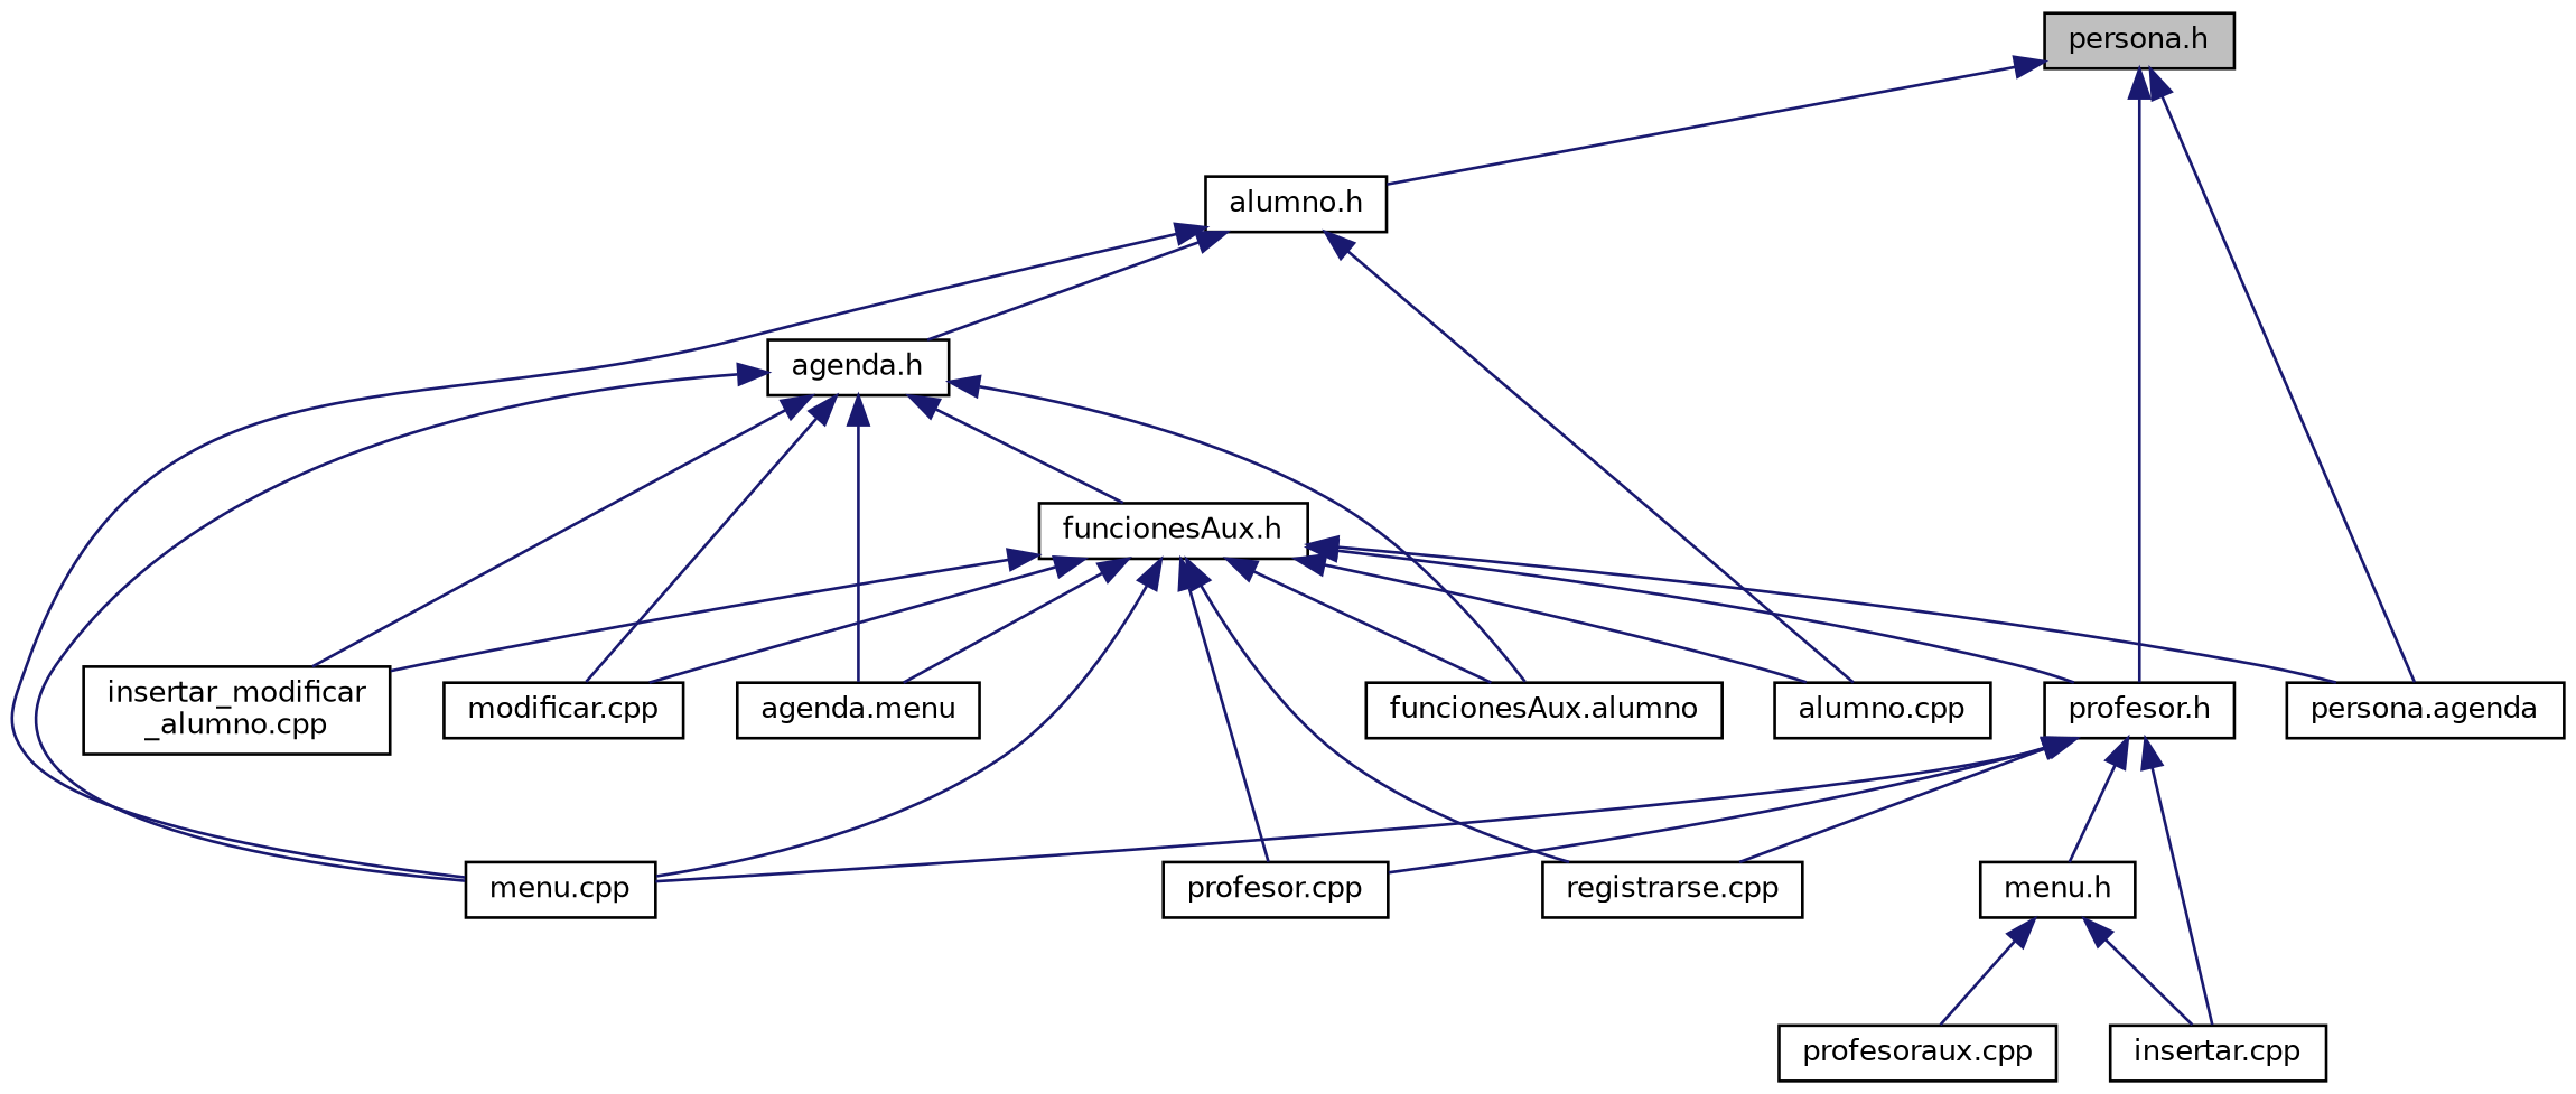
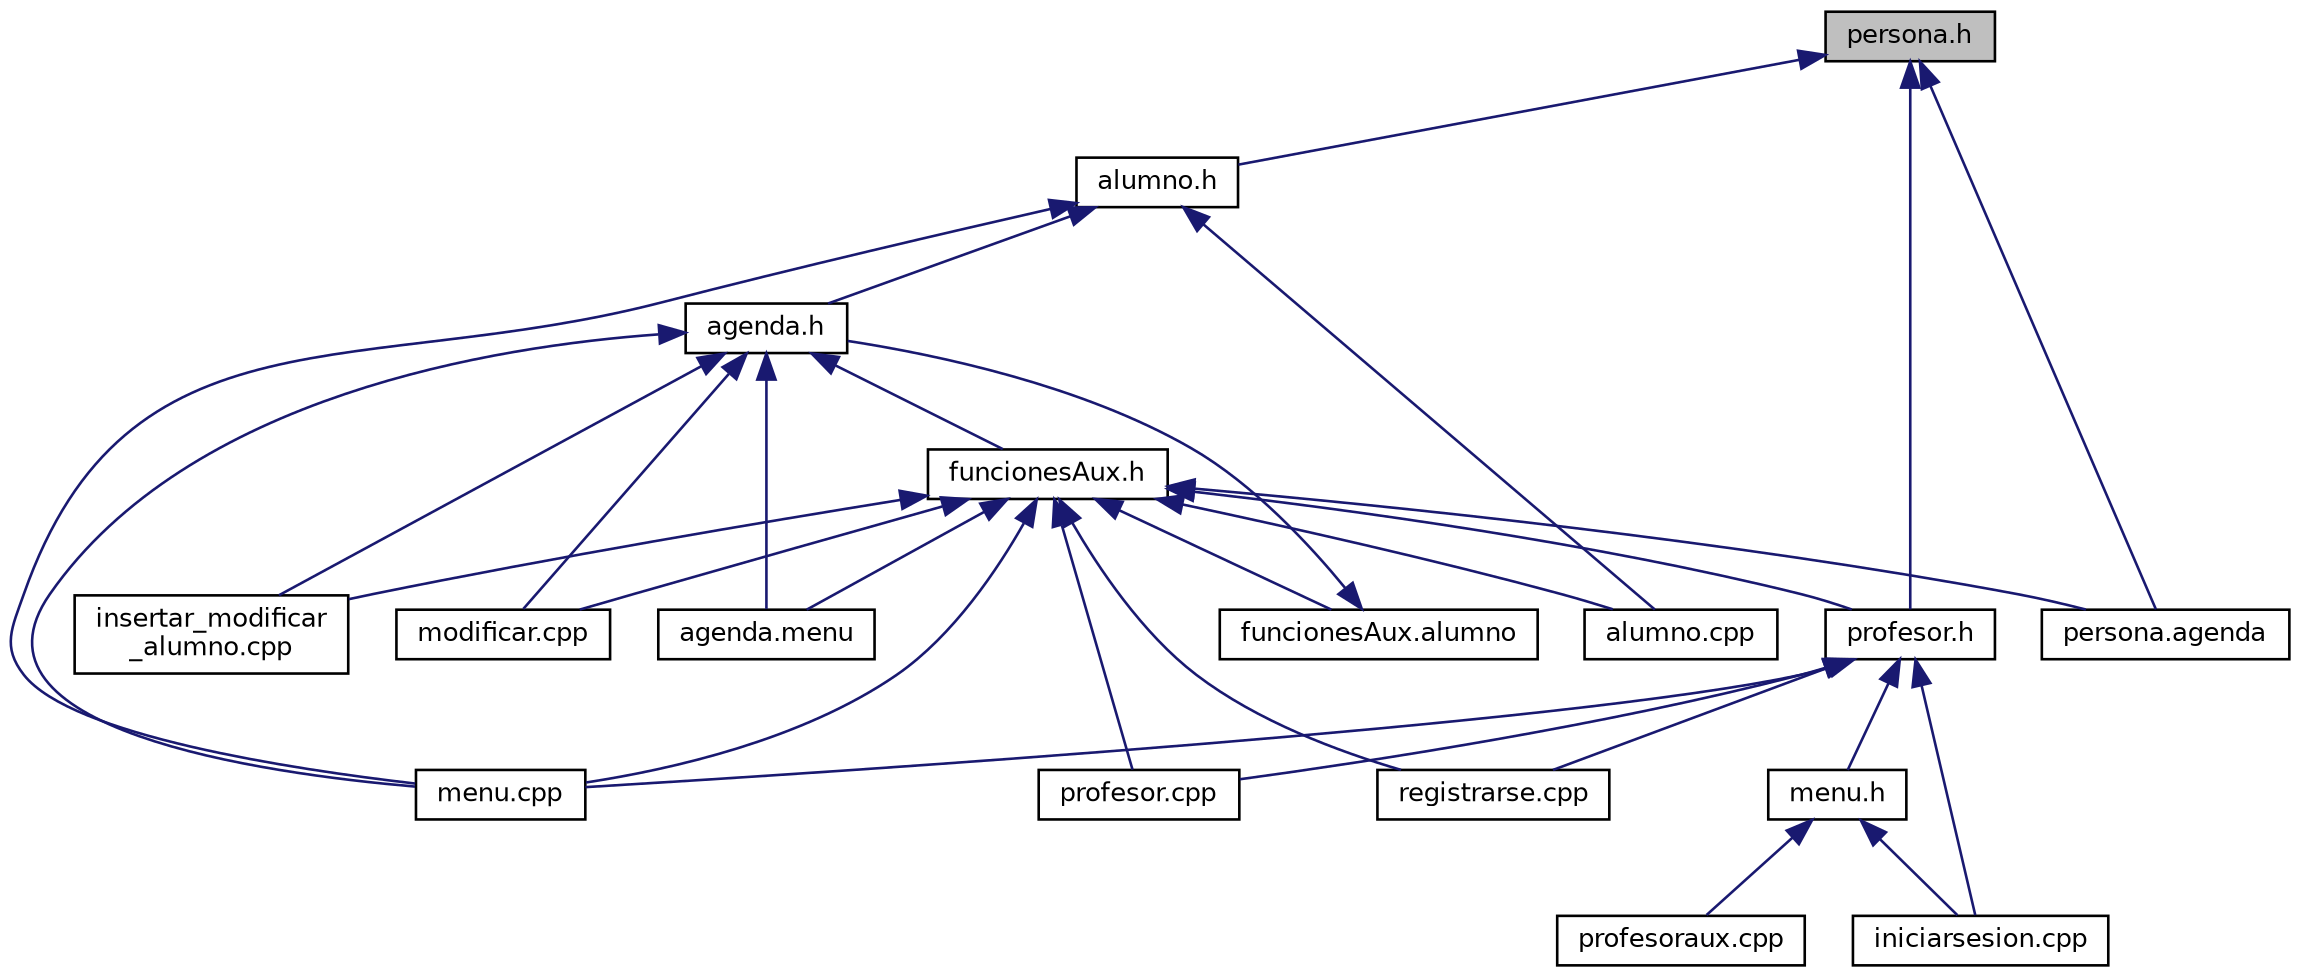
  digraph {
    node [color=black fillcolor=white fontname=Helvetica fontsize=10 shape=record style=filled]
    edge [color=midnightblue dir=back fontname=Helvetica fontsize=10 labelfontname=Helvetica labelfontsize=10 style=solid]
    n1 [fillcolor=grey75 fontcolor=black height=0.2 label="persona.h" width=0.4]
    n2 [height=0.2 label="alumno.h" width=0.4]
    n3 [height=0.2 label="profesor.h" width=0.4]
    n4 [height=0.2 label="persona.agenda" width=0.4]
    n5 [height=0.2 label="agenda.h" width=0.4]
    n6 [height=0.2 label="alumno.cpp" width=0.4]
    n7 [height=0.2 label="menu.cpp" width=0.4]
    n8 [height=0.2 label="profesor.cpp" width=0.4]
    n9 [height=0.2 label="registrarse.cpp" width=0.4]
-   n10 [height=0.2 label="insertar.cpp" width=0.4]
+   n10 [height=0.2 label="iniciarsesion.cpp" width=0.4]
    n11 [height=0.2 label="menu.h" width=0.4]
    n12 [height=0.2 label="agenda.menu" width=0.4]
    n13 [height=0.2 label="funcionesAux.h" width=0.4]
    n14 [height=0.2 label="funcionesAux.alumno" width=0.4]
    n15 [height=0.2 label="insertar_modificar\l_alumno.cpp" width=0.4]
    n16 [height=0.2 label="modificar.cpp" width=0.4]
    n17 [height=0.2 label="profesoraux.cpp" width=0.4]
    n1 -> n2
    n1 -> n3
    n1 -> n4
    n2 -> n5
    n2 -> n6
    n2 -> n7
    n3 -> n7
    n3 -> n8
    n3 -> n9
    n3 -> n10
    n3 -> n11
    n5 -> n7
    n5 -> n12
    n5 -> n13
-   n5 -> n14
+   n14 -> n5
    n5 -> n15
    n5 -> n16
    n11 -> n10
    n11 -> n17
    n13 -> n3
    n13 -> n4
    n13 -> n6
    n13 -> n7
    n13 -> n8
    n13 -> n9
    n13 -> n12
    n13 -> n14
    n13 -> n15
    n13 -> n16
  }
